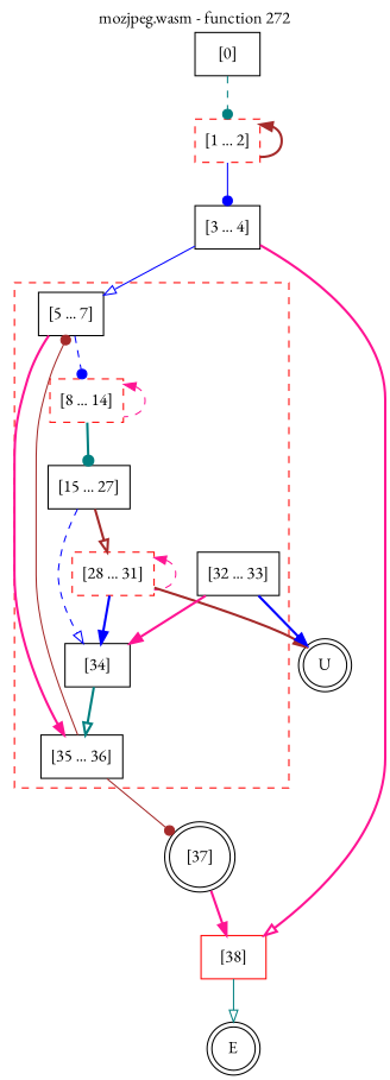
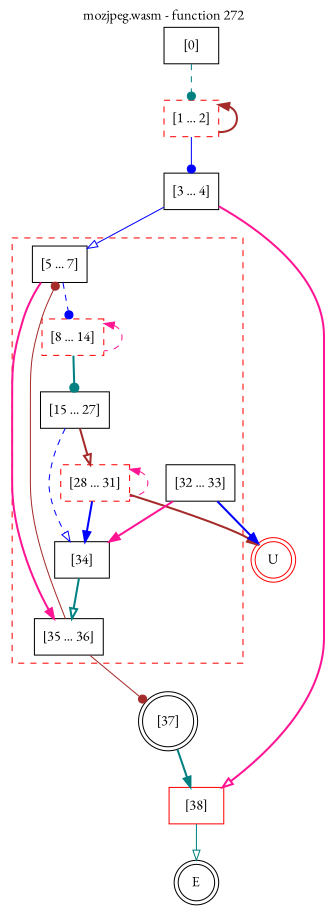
  digraph {
    fontname="EB Garamond"
    label="mozjpeg.wasm - function 272"
    labelfontcolor=black
    labelfontname=Helvetica
    labelfontsize=16
    labelloc=t
    node [color=black fontname="EB Garamond" shape=box style=solid]
    edge [arrowhead=dot color=blue fontname="EB Garamond" style=bold]
    n1 [label="[5 ... 7]"]
    n2 [color=red label="[8 ... 14]" style=dashed]
    n3 [label="[15 ... 27]"]
    n4 [color=red label="[28 ... 31]" style=dashed]
    n5 [label="[32 ... 33]"]
    n6 [label="[34]"]
    n7 [label="[35 ... 36]"]
-   n8 [label=U shape=doublecircle color="" style=""]
+   n8 [label=U shape=doublecircle color=red style=""]
    n9 [label="[37]" shape=doublecircle]
    E [shape=doublecircle color="" style=""]
    n11 [label="[0]"]
    n12 [color=red label="[1 ... 2]" style=dashed]
    n13 [label="[3 ... 4]"]
    n14 [color=red label="[38]"]
    subgraph cluster_1 {
      color=red
      label=""
      style=dashed
      n1
      n2
      n3
      n4
      n5
      n6
      n7
    }
    n1 -> n2 [style=dashed]
    n1 -> n7 [arrowhead=normal color=deeppink]
    n2 -> n2 [color=deeppink dir=back style=dashed arrowhead=""]
    n2 -> n3 [color=teal]
    n3 -> n4 [arrowhead=onormal color=brown]
    n3 -> n6 [arrowhead=onormal style=dashed]
    n4 -> n4 [color=deeppink dir=back style=dashed arrowhead=""]
    n4 -> n6 [arrowhead=normal]
    n4 -> n8 [arrowhead=normal color=brown]
    n5 -> n6 [arrowhead=normal color=deeppink]
    n5 -> n8 [arrowhead=normal]
    n6 -> n7 [arrowhead=onormal color=teal]
    n7 -> n1 [color=brown style=solid]
    n7 -> n9 [color=brown style=solid]
-   n9 -> n14 [arrowhead=normal color=deeppink]
+   n9 -> n14 [arrowhead=normal color=teal]
    n11 -> n12 [color=teal style=dashed]
    n12 -> n12 [color=brown dir=back arrowhead=""]
    n12 -> n13 [style=solid]
    n13 -> n1 [arrowhead=onormal style=solid]
    n13 -> n14 [arrowhead=onormal color=deeppink]
    n14 -> E [arrowhead=onormal color=teal style=solid]
  }
